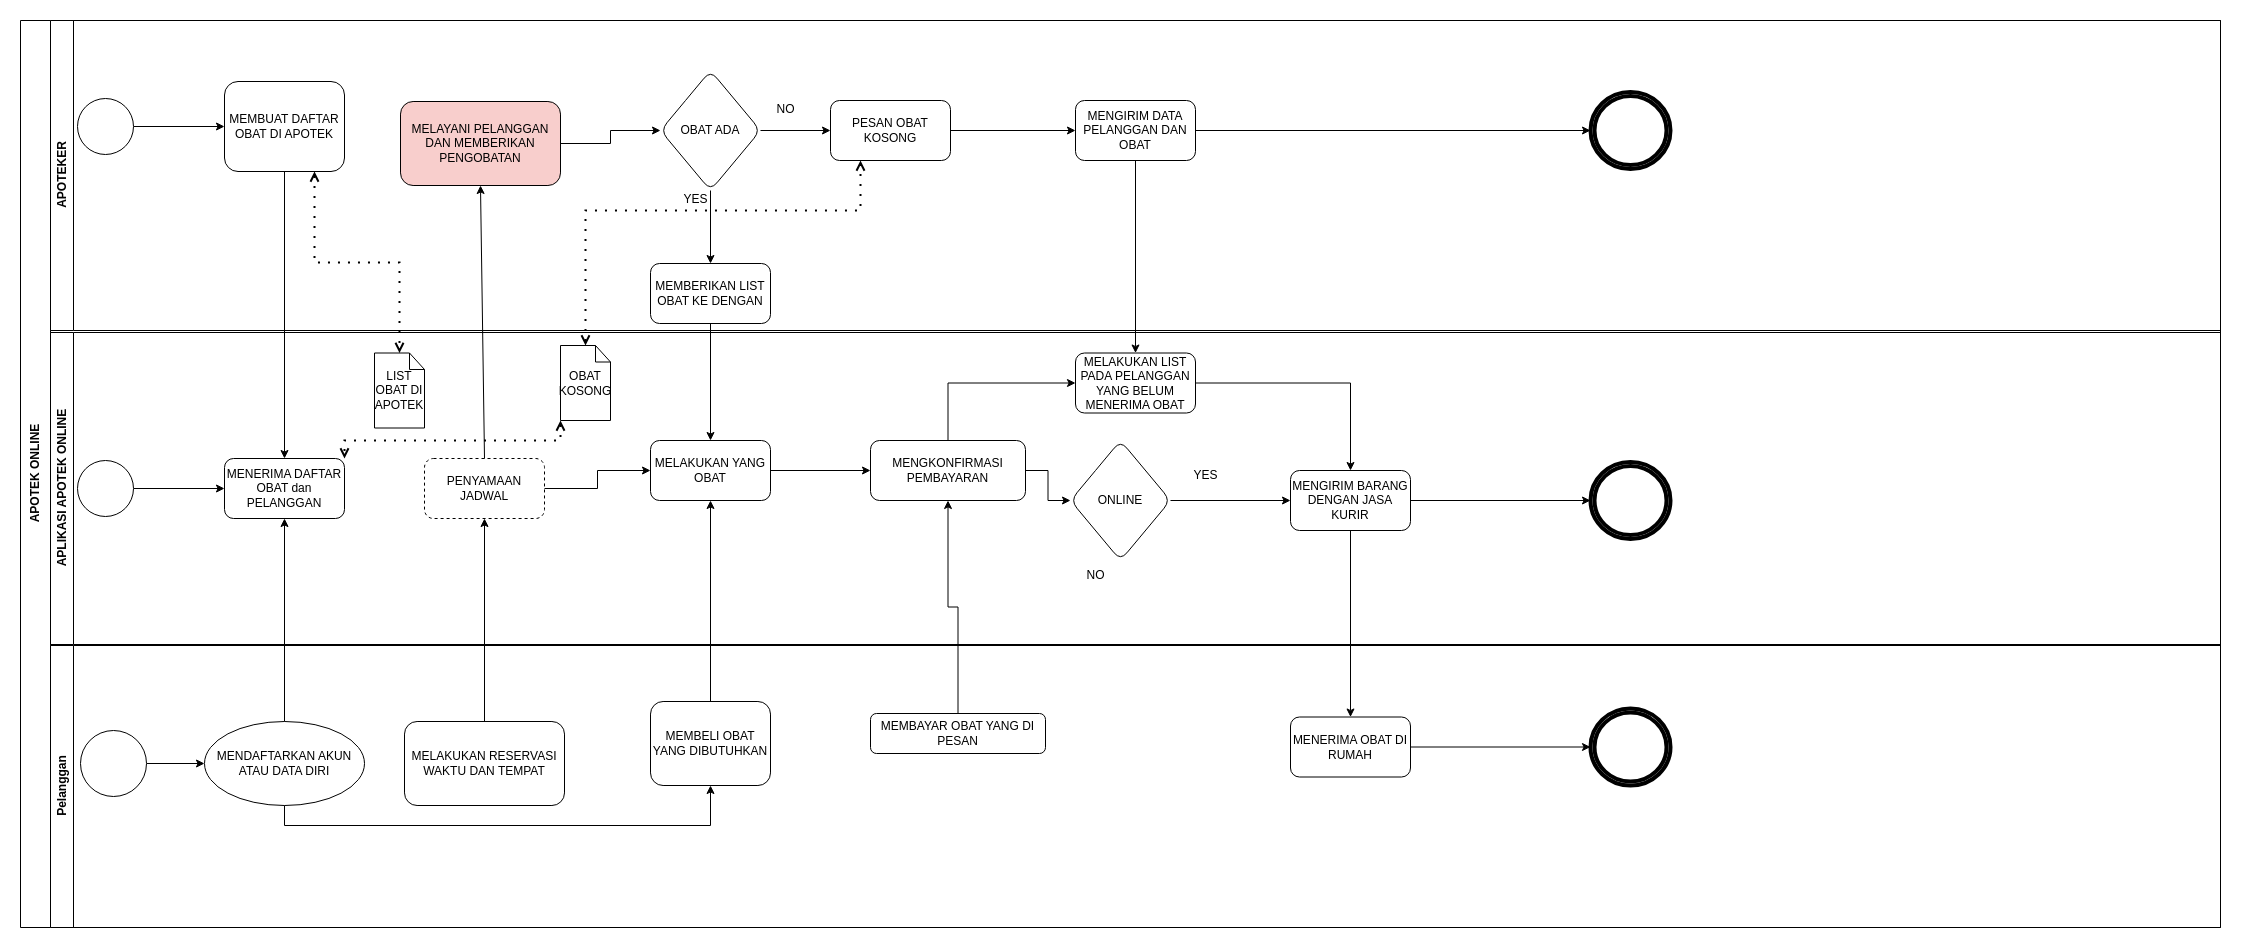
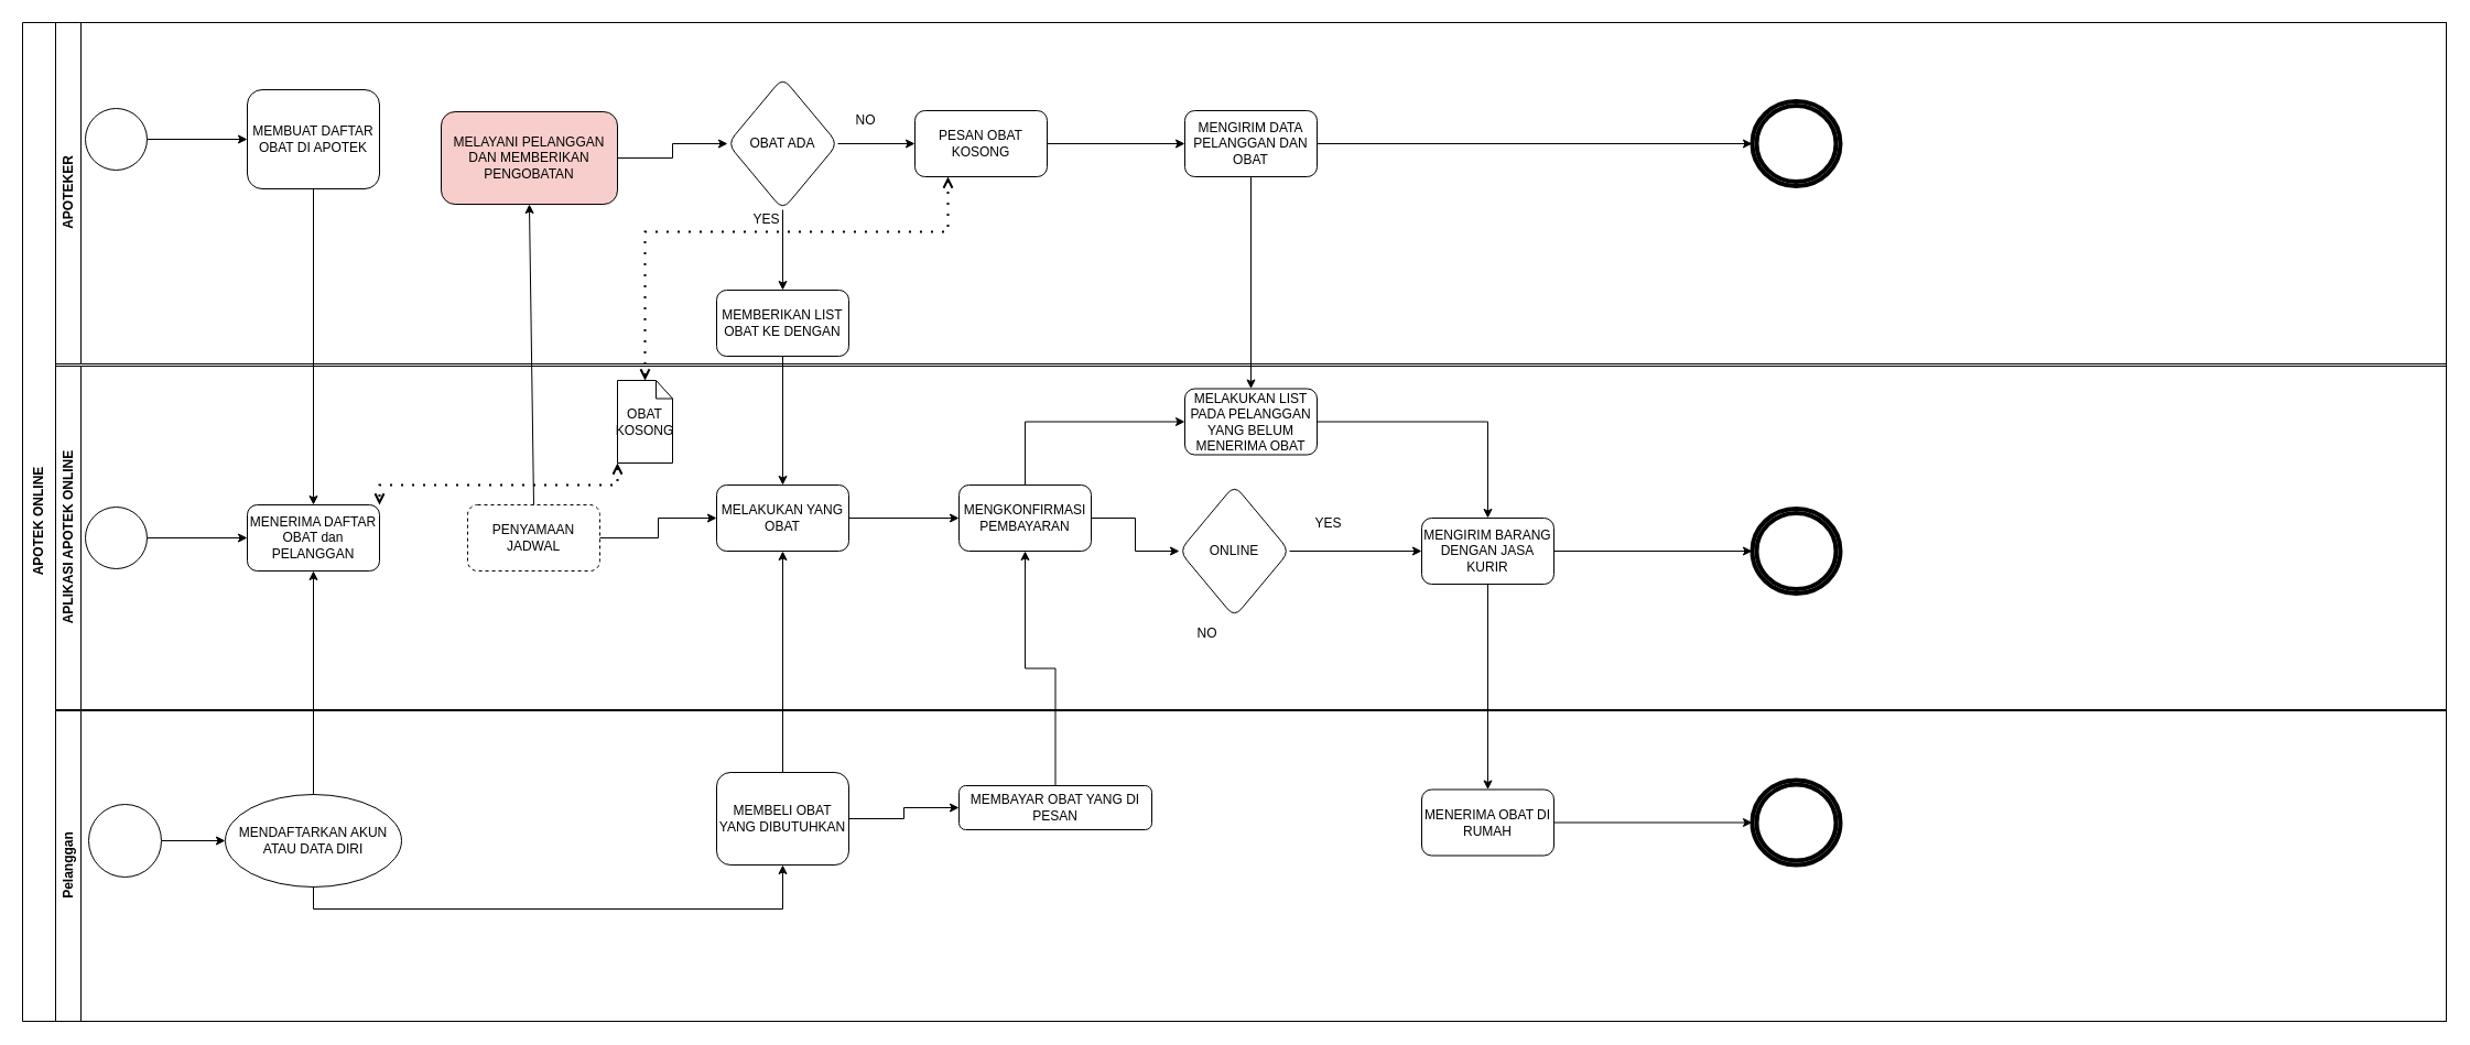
  <mxCell id="0" />
  <mxCell id="1" parent="0" />
  <mxCell id="2" value="APOTEK ONLINE" style="swimlane;horizontal=0;whiteSpace=wrap;html=1;startSize=30;" vertex="1" parent="1"><mxGeometry x="20" y="20" width="2200" height="907" as="geometry" /></mxCell>
  <mxCell id="3" value="APOTEKER" style="swimlane;horizontal=0;whiteSpace=wrap;html=1;" vertex="1" parent="2"><mxGeometry x="30" width="2170" height="310" as="geometry" /></mxCell>
  <mxCell id="4" value="" style="edgeStyle=orthogonalEdgeStyle;rounded=0;orthogonalLoop=1;jettySize=auto;html=1;" edge="1" parent="3" source="5" target="6"><mxGeometry relative="1" as="geometry" /></mxCell>
  <mxCell id="5" value="" style="ellipse;whiteSpace=wrap;html=1;aspect=fixed;" vertex="1" parent="3"><mxGeometry x="27" y="78" width="56" height="56" as="geometry" /></mxCell>
  <mxCell id="6" value="MEMBUAT DAFTAR OBAT DI APOTEK" style="rounded=1;whiteSpace=wrap;html=1;" vertex="1" parent="3"><mxGeometry x="174" y="61" width="120" height="90" as="geometry" /></mxCell>
  <mxCell id="7" value="" style="edgeStyle=orthogonalEdgeStyle;rounded=0;orthogonalLoop=1;jettySize=auto;html=1;" edge="1" parent="3" source="8" target="10"><mxGeometry relative="1" as="geometry" /></mxCell>
  <mxCell id="8" value="OBAT ADA" style="rhombus;whiteSpace=wrap;html=1;rounded=1;" vertex="1" parent="3"><mxGeometry x="610" y="50" width="100" height="120" as="geometry" /></mxCell>
  <mxCell id="9" value="" style="edgeStyle=orthogonalEdgeStyle;rounded=0;orthogonalLoop=1;jettySize=auto;html=1;entryX=0;entryY=0.5;entryDx=0;entryDy=0;" edge="1" parent="3" source="10" target="11"><mxGeometry relative="1" as="geometry"><mxPoint x="840" y="218" as="targetPoint" /></mxGeometry></mxCell>
  <mxCell id="10" value="PESAN OBAT KOSONG" style="whiteSpace=wrap;html=1;rounded=1;" vertex="1" parent="3"><mxGeometry x="780" y="80" width="120" height="60" as="geometry" /></mxCell>
  <mxCell id="11" value="MENGIRIM DATA PELANGGAN DAN OBAT" style="whiteSpace=wrap;html=1;rounded=1;" vertex="1" parent="3"><mxGeometry x="1025" y="80" width="120" height="60" as="geometry" /></mxCell>
  <mxCell id="12" value="MEMBERIKAN LIST OBAT KE DENGAN" style="whiteSpace=wrap;html=1;rounded=1;" vertex="1" parent="3"><mxGeometry x="600" y="243" width="120" height="60" as="geometry" /></mxCell>
  <mxCell id="13" value="" style="edgeStyle=orthogonalEdgeStyle;rounded=0;orthogonalLoop=1;jettySize=auto;html=1;" edge="1" parent="3" source="8" target="12"><mxGeometry relative="1" as="geometry" /></mxCell>
  <mxCell id="14" value="YES" style="text;html=1;align=center;verticalAlign=middle;resizable=0;points=[];autosize=1;strokeColor=none;fillColor=none;" vertex="1" parent="3"><mxGeometry x="620" y="164" width="50" height="30" as="geometry" /></mxCell>
  <mxCell id="15" value="NO" style="text;html=1;align=center;verticalAlign=middle;resizable=0;points=[];autosize=1;strokeColor=none;fillColor=none;" vertex="1" parent="3"><mxGeometry x="715" y="74" width="40" height="30" as="geometry" /></mxCell>
  <mxCell id="16" value="" style="ellipse;html=1;shape=endState;fillColor=default;strokeColor=#000000;strokeWidth=4;" vertex="1" parent="3"><mxGeometry x="1540" y="71.5" width="80" height="77" as="geometry" /></mxCell>
  <mxCell id="17" value="" style="edgeStyle=orthogonalEdgeStyle;rounded=0;orthogonalLoop=1;jettySize=auto;html=1;entryX=0;entryY=0.5;entryDx=0;entryDy=0;exitX=1;exitY=0.5;exitDx=0;exitDy=0;" edge="1" parent="3" source="11" target="16"><mxGeometry relative="1" as="geometry"><mxPoint x="1300" y="134" as="sourcePoint" /><mxPoint x="1480" y="134" as="targetPoint" /></mxGeometry></mxCell>
  <mxCell id="18" value="APLIKASI APOTEK ONLINE" style="swimlane;horizontal=0;whiteSpace=wrap;html=1;" vertex="1" parent="2"><mxGeometry x="30" y="312" width="2170" height="312" as="geometry"><mxRectangle x="30" y="312" width="40" height="110" as="alternateBounds" /></mxGeometry></mxCell>
  <mxCell id="19" value="MELAYANI PELANGGAN DAN MEMBERIKAN PENGOBATAN" style="whiteSpace=wrap;html=1;rounded=1;fillColor=#f8cecc;" vertex="1" parent="18"><mxGeometry x="350" y="-231" width="160" height="84" as="geometry" /></mxCell>
  <mxCell id="20" value="" style="edgeStyle=orthogonalEdgeStyle;rounded=0;orthogonalLoop=1;jettySize=auto;html=1;" edge="1" parent="18" source="21" target="22"><mxGeometry relative="1" as="geometry" /></mxCell>
  <mxCell id="21" value="" style="ellipse;whiteSpace=wrap;html=1;aspect=fixed;" vertex="1" parent="18"><mxGeometry x="27" y="128" width="56" height="56" as="geometry" /></mxCell>
  <mxCell id="22" value="MENERIMA DAFTAR OBAT dan PELANGGAN" style="rounded=1;whiteSpace=wrap;html=1;" vertex="1" parent="18"><mxGeometry x="174" y="126" width="120" height="60" as="geometry" /></mxCell>
  <mxCell id="23" value="PENYAMAAN JADWAL" style="rounded=1;whiteSpace=wrap;html=1;dashed=1;" vertex="1" parent="18"><mxGeometry x="374" y="126" width="120" height="60" as="geometry" /></mxCell>
  <mxCell id="24" value="OBAT KOSONG" style="html=1;outlineConnect=0;whiteSpace=wrap;fillColor=#FFFFFF;shape=mxgraph.archimate3.artifact;" vertex="1" parent="18"><mxGeometry x="510" y="13" width="50" height="75" as="geometry" /></mxCell>
  <mxCell id="25" value="" style="edgeStyle=orthogonalEdgeStyle;rounded=0;orthogonalLoop=1;jettySize=auto;html=1;exitX=1;exitY=0.5;exitDx=0;exitDy=0;" edge="1" parent="18" source="30" target="26"><mxGeometry relative="1" as="geometry"><mxPoint x="850" y="156.0" as="sourcePoint" /></mxGeometry></mxCell>
- <mxCell id="26" value="MENGKONFIRMASI PEMBAYARAN" style="whiteSpace=wrap;html=1;rounded=1;" vertex="1" parent="18"><mxGeometry x="820" y="108" width="155" height="60" as="geometry" /></mxCell>
+ <mxCell id="26" value="MENGKONFIRMASI PEMBAYARAN" style="whiteSpace=wrap;html=1;rounded=1;" vertex="1" parent="18"><mxGeometry x="820" y="108" width="120" height="60" as="geometry" /></mxCell>
  <mxCell id="27" value="" style="edgeStyle=orthogonalEdgeStyle;rounded=0;orthogonalLoop=1;jettySize=auto;html=1;exitX=1;exitY=0.5;exitDx=0;exitDy=0;entryX=0;entryY=0.5;entryDx=0;entryDy=0;" edge="1" parent="18" source="33" target="37"><mxGeometry relative="1" as="geometry"><mxPoint x="1615" y="138" as="sourcePoint" /><mxPoint x="1260" y="138" as="targetPoint" /></mxGeometry></mxCell>
  <mxCell id="28" value="" style="endArrow=classic;html=1;rounded=0;exitX=0.5;exitY=0;exitDx=0;exitDy=0;entryX=0.5;entryY=1;entryDx=0;entryDy=0;" edge="1" parent="18" source="23" target="19"><mxGeometry width="50" height="50" relative="1" as="geometry"><mxPoint x="700" y="118" as="sourcePoint" /><mxPoint x="750" y="68" as="targetPoint" /></mxGeometry></mxCell>
- <mxCell id="29" value="LIST OBAT DI APOTEK" style="html=1;outlineConnect=0;whiteSpace=wrap;fillColor=#FFFFFF;shape=mxgraph.archimate3.artifact;" vertex="1" parent="18"><mxGeometry x="324" y="20.5" width="50" height="75" as="geometry" /></mxCell>
  <mxCell id="30" value="MELAKUKAN YANG OBAT" style="whiteSpace=wrap;html=1;rounded=1;" vertex="1" parent="18"><mxGeometry x="600" y="108" width="120" height="60" as="geometry" /></mxCell>
  <mxCell id="31" value="" style="edgeStyle=orthogonalEdgeStyle;rounded=0;orthogonalLoop=1;jettySize=auto;html=1;entryX=0;entryY=0.5;entryDx=0;entryDy=0;" edge="1" parent="18" source="23" target="30"><mxGeometry relative="1" as="geometry" /></mxCell>
  <mxCell id="32" value="" style="edgeStyle=elbowEdgeStyle;html=1;endArrow=open;elbow=vertical;endFill=0;dashed=1;startArrow=open;startFill=0;dashPattern=1 4;rounded=0;strokeColor=#000000;strokeWidth=2;entryX=1;entryY=0;entryDx=0;entryDy=0;exitX=0;exitY=1;exitDx=0;exitDy=0;exitPerimeter=0;" edge="1" parent="18" source="24" target="22"><mxGeometry width="160" relative="1" as="geometry"><mxPoint x="334" y="49" as="sourcePoint" /><mxPoint x="274" y="136" as="targetPoint" /><Array as="points"><mxPoint x="450" y="108" /></Array></mxGeometry></mxCell>
  <mxCell id="33" value="ONLINE" style="rhombus;whiteSpace=wrap;html=1;rounded=1;" vertex="1" parent="18"><mxGeometry x="1020" y="108" width="100" height="120" as="geometry" /></mxCell>
  <mxCell id="34" value="" style="edgeStyle=orthogonalEdgeStyle;rounded=0;orthogonalLoop=1;jettySize=auto;html=1;exitX=1;exitY=0.5;exitDx=0;exitDy=0;entryX=0;entryY=0.5;entryDx=0;entryDy=0;" edge="1" parent="18" source="26" target="33"><mxGeometry relative="1" as="geometry"><mxPoint x="1330" y="95.5" as="sourcePoint" /><mxPoint x="1190" y="319.5" as="targetPoint" /></mxGeometry></mxCell>
  <mxCell id="35" value="YES" style="text;html=1;align=center;verticalAlign=middle;resizable=0;points=[];autosize=1;strokeColor=none;fillColor=none;" vertex="1" parent="18"><mxGeometry x="1130" y="128" width="50" height="30" as="geometry" /></mxCell>
  <mxCell id="36" value="NO" style="text;html=1;align=center;verticalAlign=middle;resizable=0;points=[];autosize=1;strokeColor=none;fillColor=none;" vertex="1" parent="18"><mxGeometry x="1025" y="228" width="40" height="30" as="geometry" /></mxCell>
  <mxCell id="37" value="MENGIRIM BARANG DENGAN JASA KURIR" style="rounded=1;whiteSpace=wrap;html=1;" vertex="1" parent="18"><mxGeometry x="1240" y="138" width="120" height="60" as="geometry" /></mxCell>
  <mxCell id="38" value="MELAKUKAN LIST PADA PELANGGAN YANG BELUM MENERIMA OBAT" style="rounded=1;whiteSpace=wrap;html=1;" vertex="1" parent="18"><mxGeometry x="1025" y="20.5" width="120" height="60" as="geometry" /></mxCell>
  <mxCell id="39" value="" style="edgeStyle=orthogonalEdgeStyle;rounded=0;orthogonalLoop=1;jettySize=auto;html=1;exitX=0.5;exitY=0;exitDx=0;exitDy=0;entryX=0;entryY=0.5;entryDx=0;entryDy=0;" edge="1" parent="18" source="26" target="38"><mxGeometry relative="1" as="geometry"><mxPoint x="890" y="386" as="sourcePoint" /><mxPoint x="890" y="178" as="targetPoint" /></mxGeometry></mxCell>
  <mxCell id="40" value="" style="edgeStyle=orthogonalEdgeStyle;rounded=0;orthogonalLoop=1;jettySize=auto;html=1;exitX=1;exitY=0.5;exitDx=0;exitDy=0;entryX=0.5;entryY=0;entryDx=0;entryDy=0;" edge="1" parent="18" source="38" target="37"><mxGeometry relative="1" as="geometry"><mxPoint x="1130" y="178" as="sourcePoint" /><mxPoint x="1250" y="178" as="targetPoint" /></mxGeometry></mxCell>
  <mxCell id="41" value="" style="ellipse;html=1;shape=endState;fillColor=default;strokeColor=#000000;strokeWidth=4;" vertex="1" parent="18"><mxGeometry x="1540" y="129.5" width="80" height="77" as="geometry" /></mxCell>
  <mxCell id="42" value="" style="edgeStyle=orthogonalEdgeStyle;rounded=0;orthogonalLoop=1;jettySize=auto;html=1;entryX=0;entryY=0.5;entryDx=0;entryDy=0;exitX=1;exitY=0.5;exitDx=0;exitDy=0;" edge="1" parent="18" source="37" target="41"><mxGeometry relative="1" as="geometry"><mxPoint x="1370" y="168" as="sourcePoint" /><mxPoint x="1640" y="258" as="targetPoint" /></mxGeometry></mxCell>
  <mxCell id="43" value="Pelanggan" style="swimlane;horizontal=0;whiteSpace=wrap;html=1;" vertex="1" parent="2"><mxGeometry x="30" y="625" width="2170" height="282" as="geometry" /></mxCell>
  <mxCell id="44" value="MENDAFTARKAN AKUN ATAU DATA DIRI" style="ellipse;whiteSpace=wrap;html=1;" vertex="1" parent="43"><mxGeometry x="154" y="76" width="160" height="84" as="geometry" /></mxCell>
  <mxCell id="45" value="" style="edgeStyle=orthogonalEdgeStyle;rounded=0;orthogonalLoop=1;jettySize=auto;html=1;" edge="1" parent="43" source="46" target="44"><mxGeometry relative="1" as="geometry" /></mxCell>
  <mxCell id="46" value="" style="ellipse;whiteSpace=wrap;html=1;aspect=fixed;" vertex="1" parent="43"><mxGeometry x="30" y="85" width="66" height="66" as="geometry" /></mxCell>
- <mxCell id="47" value="MELAKUKAN RESERVASI WAKTU DAN TEMPAT" style="whiteSpace=wrap;html=1;rounded=1;" vertex="1" parent="43"><mxGeometry x="354" y="76" width="160" height="84" as="geometry" /></mxCell>
+ <mxCell id="48" value="" style="edgeStyle=orthogonalEdgeStyle;rounded=0;orthogonalLoop=1;jettySize=auto;html=1;entryX=0;entryY=0.5;entryDx=0;entryDy=0;" edge="1" parent="43" source="49" target="51"><mxGeometry relative="1" as="geometry"><mxPoint x="780" y="98.0" as="targetPoint" /></mxGeometry></mxCell>
  <mxCell id="49" value="MEMBELI OBAT YANG DIBUTUHKAN" style="whiteSpace=wrap;html=1;rounded=1;" vertex="1" parent="43"><mxGeometry x="600" y="56" width="120" height="84" as="geometry" /></mxCell>
  <mxCell id="50" value="" style="edgeStyle=orthogonalEdgeStyle;rounded=0;orthogonalLoop=1;jettySize=auto;html=1;exitX=0.5;exitY=1;exitDx=0;exitDy=0;entryX=0.5;entryY=1;entryDx=0;entryDy=0;" edge="1" parent="43" source="44" target="49"><mxGeometry relative="1" as="geometry"><mxPoint x="1120.0" y="98.0" as="sourcePoint" /></mxGeometry></mxCell>
  <mxCell id="51" value="MEMBAYAR OBAT YANG DI PESAN" style="whiteSpace=wrap;html=1;rounded=1;" vertex="1" parent="43"><mxGeometry x="820" y="68" width="175" height="40" as="geometry" /></mxCell>
  <mxCell id="52" value="MENERIMA OBAT DI RUMAH" style="whiteSpace=wrap;html=1;rounded=1;" vertex="1" parent="43"><mxGeometry x="1240" y="71.5" width="120" height="60" as="geometry" /></mxCell>
  <mxCell id="53" value="" style="ellipse;html=1;shape=endState;fillColor=default;strokeColor=#000000;strokeWidth=4;" vertex="1" parent="43"><mxGeometry x="1540" y="63" width="80" height="77" as="geometry" /></mxCell>
  <mxCell id="54" value="" style="edgeStyle=orthogonalEdgeStyle;rounded=0;orthogonalLoop=1;jettySize=auto;html=1;entryX=0;entryY=0.5;entryDx=0;entryDy=0;exitX=1;exitY=0.5;exitDx=0;exitDy=0;" edge="1" parent="43" source="52" target="53"><mxGeometry relative="1" as="geometry"><mxPoint x="1390" y="35" as="sourcePoint" /><mxPoint x="1570" y="35" as="targetPoint" /></mxGeometry></mxCell>
- <mxCell id="55" value="" style="edgeStyle=orthogonalEdgeStyle;rounded=0;orthogonalLoop=1;jettySize=auto;html=1;entryX=0.5;entryY=1;entryDx=0;entryDy=0;" edge="1" parent="2" source="47" target="23"><mxGeometry relative="1" as="geometry"><mxPoint x="480" y="570" as="targetPoint" /></mxGeometry></mxCell>
  <mxCell id="56" value="" style="edgeStyle=orthogonalEdgeStyle;rounded=0;orthogonalLoop=1;jettySize=auto;html=1;" edge="1" parent="2" source="19" target="8"><mxGeometry relative="1" as="geometry" /></mxCell>
  <mxCell id="57" value="" style="edgeStyle=orthogonalEdgeStyle;rounded=0;orthogonalLoop=1;jettySize=auto;html=1;entryX=0.5;entryY=1;entryDx=0;entryDy=0;exitX=0.5;exitY=0;exitDx=0;exitDy=0;" edge="1" parent="2" source="49" target="30"><mxGeometry relative="1" as="geometry"><mxPoint x="600" y="590" as="sourcePoint" /></mxGeometry></mxCell>
  <mxCell id="58" value="" style="edgeStyle=elbowEdgeStyle;html=1;endArrow=open;elbow=vertical;endFill=0;dashed=1;startArrow=open;startFill=0;dashPattern=1 4;rounded=0;strokeColor=#000000;strokeWidth=2;exitX=0.5;exitY=0;exitDx=0;exitDy=0;exitPerimeter=0;entryX=0.25;entryY=1;entryDx=0;entryDy=0;" edge="1" parent="2" source="24" target="10"><mxGeometry width="160" relative="1" as="geometry"><mxPoint x="550" y="280" as="sourcePoint" /><mxPoint x="970" y="200" as="targetPoint" /><Array as="points"><mxPoint x="690" y="190" /></Array></mxGeometry></mxCell>
  <mxCell id="59" value="" style="endArrow=classic;html=1;rounded=0;exitX=0.5;exitY=0;exitDx=0;exitDy=0;entryX=0.5;entryY=1;entryDx=0;entryDy=0;" edge="1" parent="2" source="44" target="22"><mxGeometry width="50" height="50" relative="1" as="geometry"><mxPoint x="470" y="450" as="sourcePoint" /><mxPoint x="270" y="550" as="targetPoint" /></mxGeometry></mxCell>
- <mxCell id="60" value="" style="edgeStyle=elbowEdgeStyle;html=1;endArrow=open;elbow=vertical;endFill=0;dashed=1;startArrow=open;startFill=0;dashPattern=1 4;rounded=0;strokeColor=#000000;strokeWidth=2;exitX=0.75;exitY=1;exitDx=0;exitDy=0;" edge="1" parent="2" source="6" target="29"><mxGeometry width="160" relative="1" as="geometry"><mxPoint x="261" y="58" as="sourcePoint" /><mxPoint x="970" y="34" as="targetPoint" /></mxGeometry></mxCell>
  <mxCell id="61" value="" style="edgeStyle=orthogonalEdgeStyle;rounded=0;orthogonalLoop=1;jettySize=auto;html=1;" edge="1" parent="2" source="12" target="30"><mxGeometry relative="1" as="geometry"><mxPoint x="1030" y="679" as="sourcePoint" /><mxPoint x="1030" y="1056" as="targetPoint" /></mxGeometry></mxCell>
  <mxCell id="62" value="" style="edgeStyle=orthogonalEdgeStyle;rounded=0;orthogonalLoop=1;jettySize=auto;html=1;exitX=0.5;exitY=0;exitDx=0;exitDy=0;entryX=0.5;entryY=1;entryDx=0;entryDy=0;" edge="1" parent="2" source="51" target="26"><mxGeometry relative="1" as="geometry"><mxPoint x="930" y="718.0" as="sourcePoint" /><mxPoint x="1060" y="718" as="targetPoint" /></mxGeometry></mxCell>
  <mxCell id="63" value="" style="edgeStyle=orthogonalEdgeStyle;rounded=0;orthogonalLoop=1;jettySize=auto;html=1;exitX=0.5;exitY=1;exitDx=0;exitDy=0;entryX=0.5;entryY=0;entryDx=0;entryDy=0;" edge="1" parent="2" source="37" target="52"><mxGeometry relative="1" as="geometry"><mxPoint x="1160" y="460" as="sourcePoint" /><mxPoint x="1320" y="460" as="targetPoint" /></mxGeometry></mxCell>
  <mxCell id="64" value="" style="edgeStyle=orthogonalEdgeStyle;rounded=0;orthogonalLoop=1;jettySize=auto;html=1;entryX=0.5;entryY=0;entryDx=0;entryDy=0;exitX=0.5;exitY=1;exitDx=0;exitDy=0;" edge="1" parent="2" source="11" target="38"><mxGeometry relative="1" as="geometry"><mxPoint x="940" y="116" as="sourcePoint" /><mxPoint x="1030" y="116" as="targetPoint" /></mxGeometry></mxCell>
  <mxCell id="65" value="" style="edgeStyle=orthogonalEdgeStyle;rounded=0;orthogonalLoop=1;jettySize=auto;html=1;entryX=0.5;entryY=0;entryDx=0;entryDy=0;exitX=0.5;exitY=1;exitDx=0;exitDy=0;" edge="1" parent="2" target="22" source="6"><mxGeometry relative="1" as="geometry"><mxPoint x="261" y="150" as="sourcePoint" /><mxPoint x="200" y="393" as="targetPoint" /></mxGeometry></mxCell>
